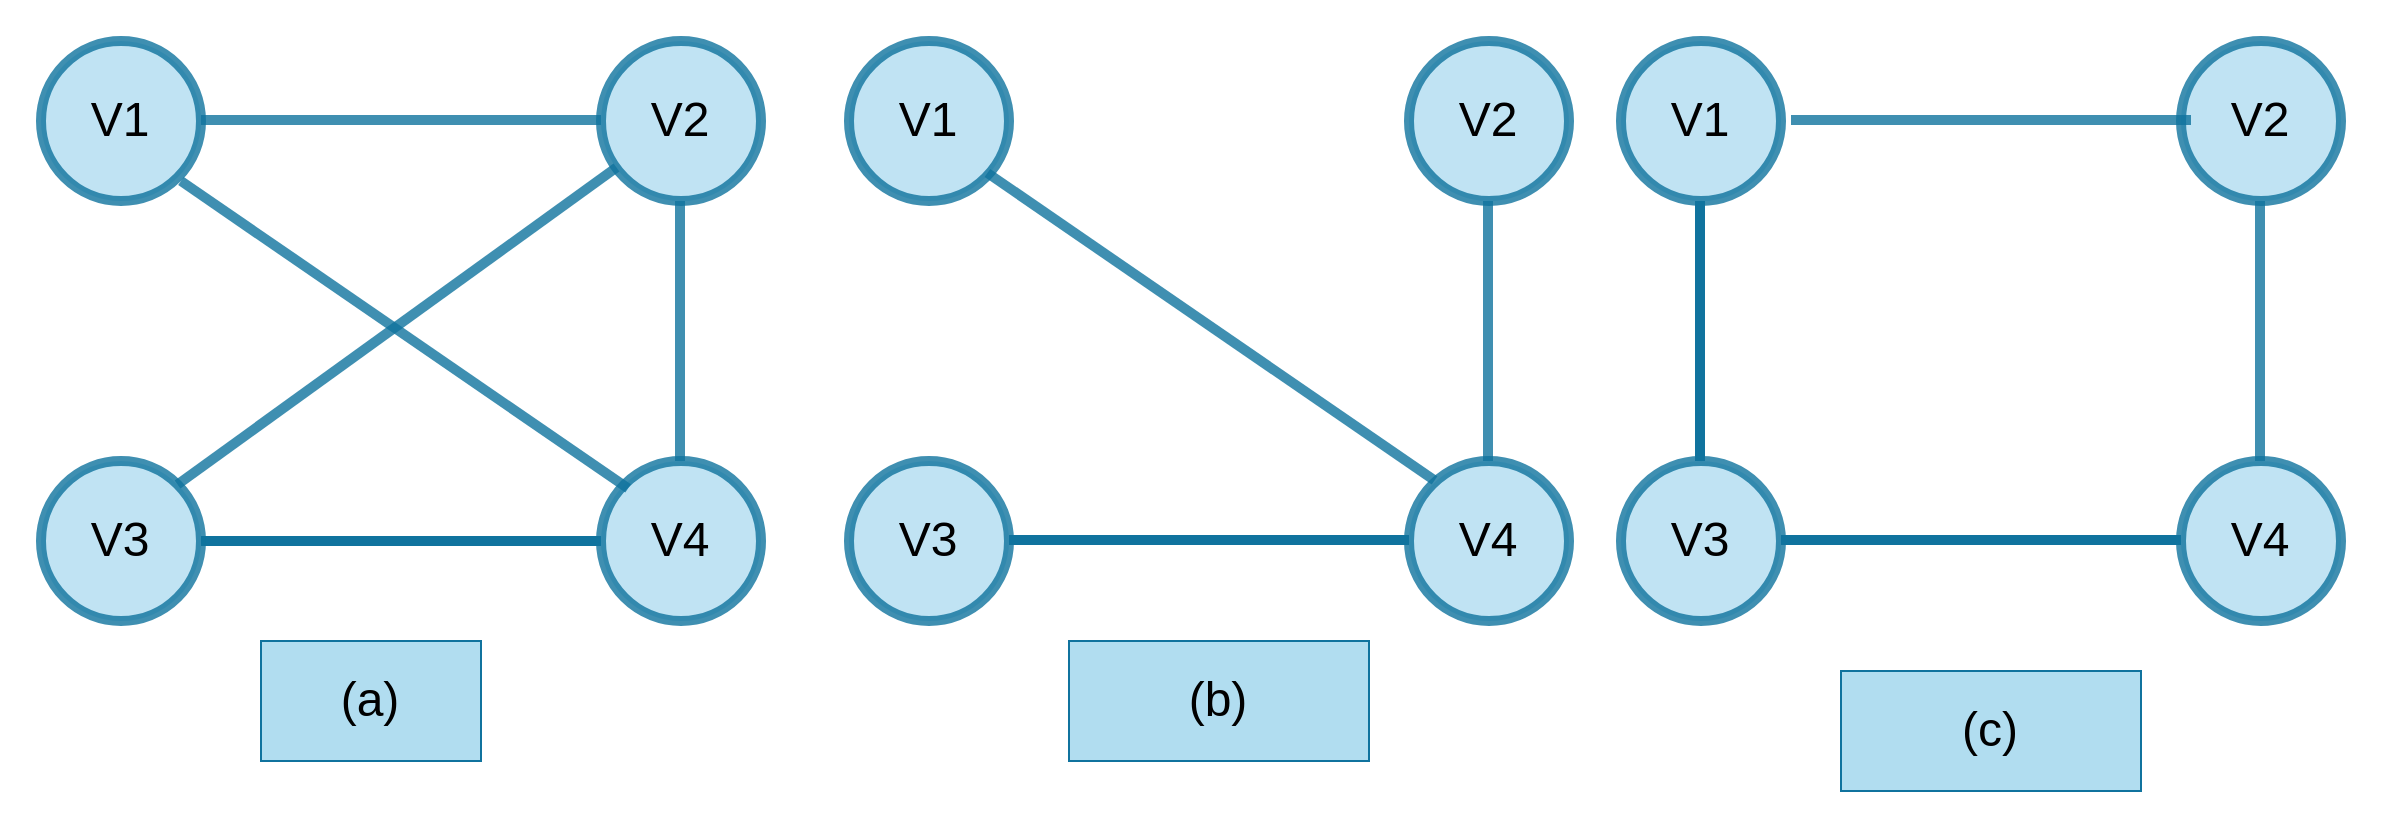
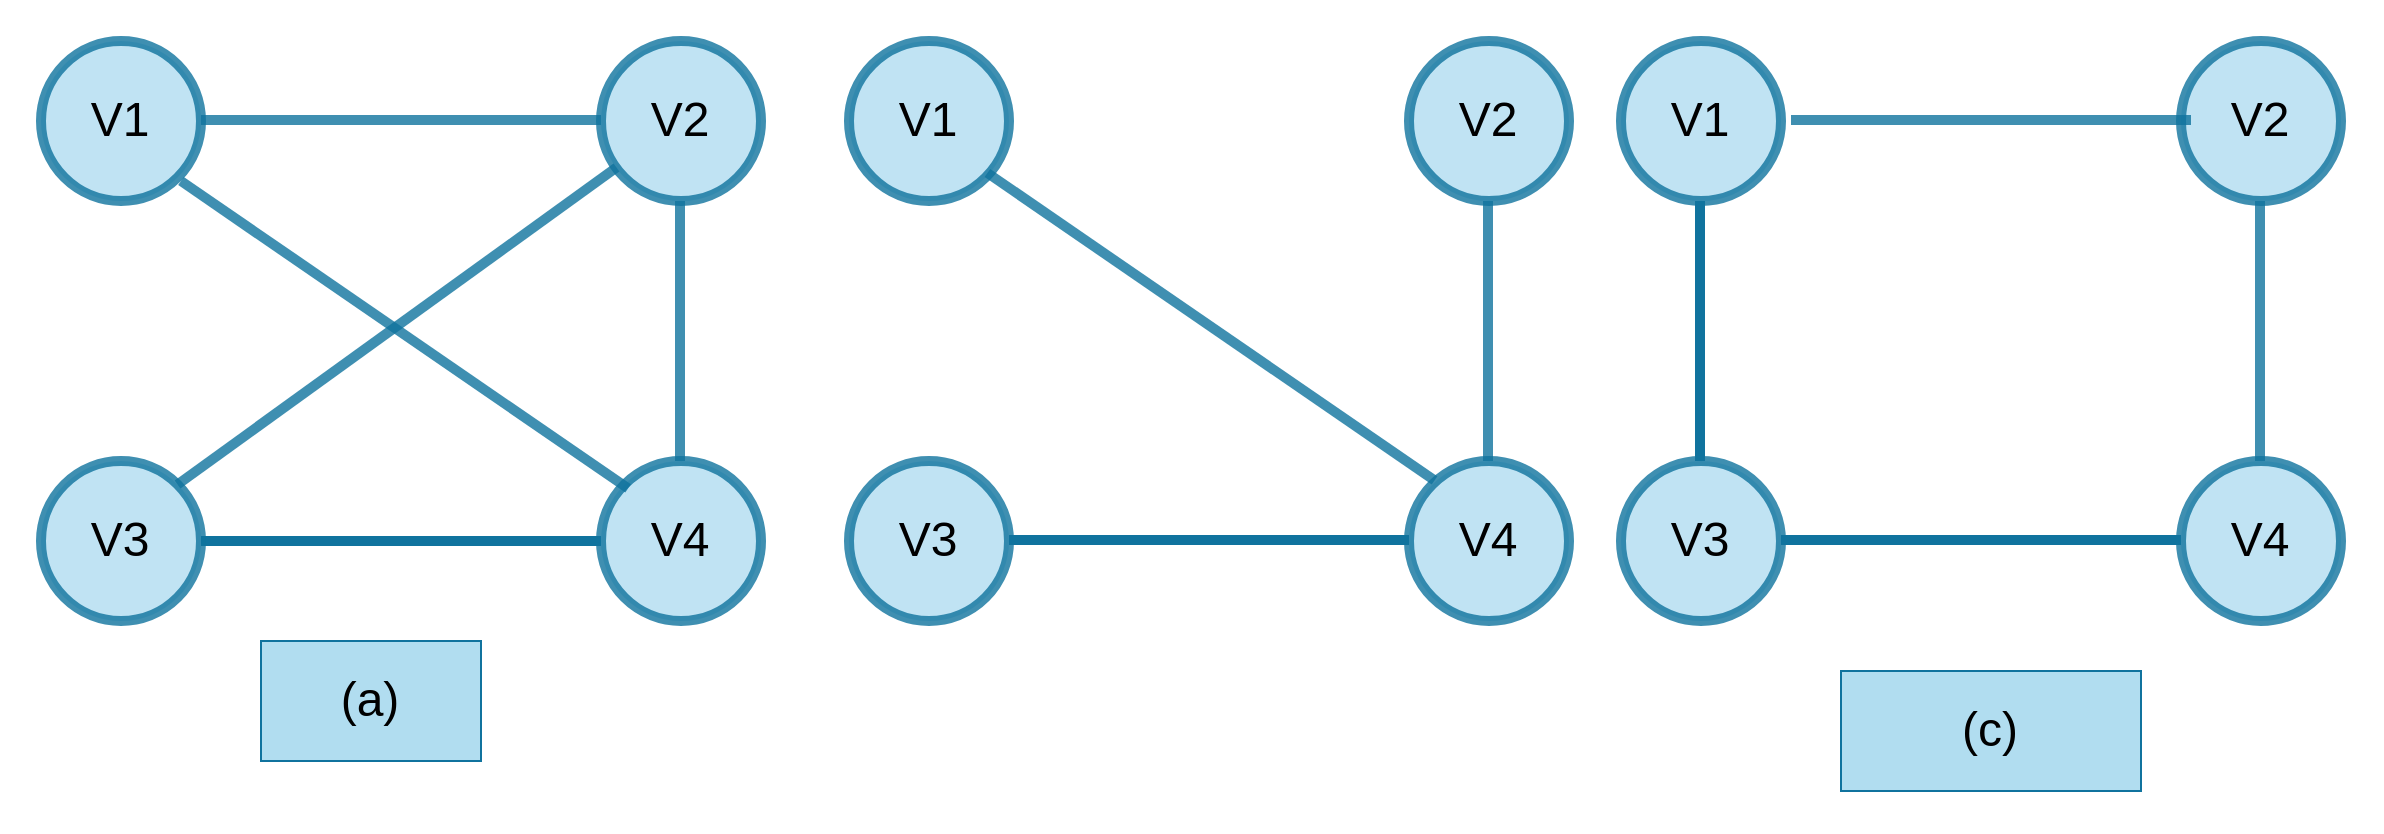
  <mxCell id="0" />
  <mxCell id="1" parent="0" />
  <mxCell id="2" value="&lt;font style=&quot;font-size: 24px;&quot;&gt;V1&lt;/font&gt;" style="ellipse;whiteSpace=wrap;html=1;aspect=fixed;strokeWidth=5;strokeColor=#10739e;shadow=0;opacity=80;snapToPoint=1;fixDash=0;metaEdit=0;backgroundOutline=0;fillColor=#b1ddf0;" vertex="1" parent="1"><mxGeometry x="20" y="20" width="80" height="80" as="geometry" /></mxCell>
  <mxCell id="3" value="&lt;font style=&quot;font-size: 24px;&quot;&gt;V4&lt;/font&gt;" style="ellipse;whiteSpace=wrap;html=1;aspect=fixed;strokeWidth=5;strokeColor=#10739e;shadow=0;opacity=80;snapToPoint=1;fixDash=0;metaEdit=0;backgroundOutline=0;fillColor=#b1ddf0;fontSize=24;" vertex="1" parent="1"><mxGeometry x="300" y="230" width="80" height="80" as="geometry" /></mxCell>
  <mxCell id="4" style="edgeStyle=orthogonalEdgeStyle;rounded=0;orthogonalLoop=1;jettySize=auto;html=1;exitX=1;exitY=0.5;exitDx=0;exitDy=0;entryX=0;entryY=0.5;entryDx=0;entryDy=0;strokeWidth=5;endArrow=none;endFill=0;fillColor=#b1ddf0;strokeColor=#10739e;startArrow=none;startFill=0;fontSize=24;" edge="1" parent="1" source="5" target="3"><mxGeometry relative="1" as="geometry" /></mxCell>
  <mxCell id="5" value="&lt;font style=&quot;font-size: 24px;&quot;&gt;V3&lt;/font&gt;" style="ellipse;whiteSpace=wrap;html=1;aspect=fixed;strokeWidth=5;strokeColor=#10739e;shadow=0;opacity=80;snapToPoint=1;fixDash=0;metaEdit=0;backgroundOutline=0;fillColor=#b1ddf0;" vertex="1" parent="1"><mxGeometry x="20" y="230" width="80" height="80" as="geometry" /></mxCell>
  <mxCell id="6" value="&lt;font style=&quot;font-size: 24px;&quot;&gt;V2&lt;/font&gt;" style="ellipse;whiteSpace=wrap;html=1;aspect=fixed;strokeWidth=5;strokeColor=#10739e;shadow=0;opacity=80;snapToPoint=1;fixDash=0;metaEdit=0;backgroundOutline=0;fillColor=#b1ddf0;fontSize=24;" vertex="1" parent="1"><mxGeometry x="300" y="20" width="80" height="80" as="geometry" /></mxCell>
  <mxCell id="7" value="" style="endArrow=none;html=1;rounded=0;exitX=1;exitY=0.5;exitDx=0;exitDy=0;entryX=0;entryY=0.5;entryDx=0;entryDy=0;strokeWidth=5;strokeColor=#10739e;shadow=0;opacity=80;snapToPoint=1;fixDash=0;metaEdit=0;backgroundOutline=0;endFill=0;startArrow=none;startFill=0;fillColor=#b1ddf0;fontSize=24;" edge="1" parent="1"><mxGeometry width="50" height="50" relative="1" as="geometry"><mxPoint x="100" y="59.5" as="sourcePoint" /><mxPoint x="300" y="59.5" as="targetPoint" /><Array as="points"><mxPoint x="160" y="59.5" /></Array></mxGeometry></mxCell>
  <mxCell id="8" value="" style="endArrow=none;html=1;rounded=0;entryX=0;entryY=1;entryDx=0;entryDy=0;strokeWidth=5;strokeColor=#10739e;shadow=0;opacity=80;snapToPoint=1;fixDash=0;metaEdit=0;backgroundOutline=0;endFill=0;fillColor=#b1ddf0;startArrow=none;startFill=0;fontSize=24;exitX=1;exitY=0;exitDx=0;exitDy=0;" edge="1" parent="1" source="5"><mxGeometry width="50" height="50" relative="1" as="geometry"><mxPoint x="84.5" y="237" as="sourcePoint" /><mxPoint x="307.716" y="83.284" as="targetPoint" /></mxGeometry></mxCell>
  <mxCell id="9" value="" style="endArrow=none;html=1;rounded=0;exitX=1;exitY=1;exitDx=0;exitDy=0;strokeWidth=5;strokeColor=#10739e;shadow=0;opacity=80;snapToPoint=1;fixDash=0;metaEdit=0;backgroundOutline=0;endFill=0;fillColor=#b1ddf0;startArrow=none;startFill=0;fontSize=24;" edge="1" parent="1"><mxGeometry width="50" height="50" relative="1" as="geometry"><mxPoint x="90.004" y="90.004" as="sourcePoint" /><mxPoint x="313.553" y="243.72" as="targetPoint" /></mxGeometry></mxCell>
  <mxCell id="10" value="" style="endArrow=none;html=1;rounded=0;exitX=0.5;exitY=1;exitDx=0;exitDy=0;strokeWidth=5;strokeColor=#10739e;shadow=0;opacity=80;snapToPoint=1;fixDash=0;metaEdit=0;backgroundOutline=0;endFill=0;startArrow=none;startFill=0;fillColor=#b1ddf0;fontSize=24;" edge="1" parent="1"><mxGeometry width="50" height="50" relative="1" as="geometry"><mxPoint x="339.5" y="100" as="sourcePoint" /><mxPoint x="339.5" y="230" as="targetPoint" /></mxGeometry></mxCell>
  <mxCell id="11" value="&lt;font style=&quot;font-size: 24px;&quot;&gt;(a)&lt;/font&gt;" style="rounded=0;whiteSpace=wrap;html=1;fillColor=#b1ddf0;strokeColor=#10739e;fontSize=24;" vertex="1" parent="1"><mxGeometry x="130" y="320" width="110" height="60" as="geometry" /></mxCell>
  <mxCell id="12" value="&lt;font style=&quot;font-size: 24px;&quot;&gt;V1&lt;/font&gt;" style="ellipse;whiteSpace=wrap;html=1;aspect=fixed;strokeWidth=5;strokeColor=#10739e;shadow=0;opacity=80;snapToPoint=1;fixDash=0;metaEdit=0;backgroundOutline=0;fillColor=#b1ddf0;fontSize=24;" vertex="1" parent="1"><mxGeometry x="424" y="20" width="80" height="80" as="geometry" /></mxCell>
  <mxCell id="13" value="&lt;font style=&quot;font-size: 24px;&quot;&gt;V4&lt;/font&gt;" style="ellipse;whiteSpace=wrap;html=1;aspect=fixed;strokeWidth=5;strokeColor=#10739e;shadow=0;opacity=80;snapToPoint=1;fixDash=0;metaEdit=0;backgroundOutline=0;fillColor=#b1ddf0;fontSize=24;" vertex="1" parent="1"><mxGeometry x="704" y="230" width="80" height="80" as="geometry" /></mxCell>
  <mxCell id="14" value="&lt;font style=&quot;font-size: 24px;&quot;&gt;V3&lt;/font&gt;" style="ellipse;whiteSpace=wrap;html=1;aspect=fixed;strokeWidth=5;strokeColor=#10739e;shadow=0;opacity=80;snapToPoint=1;fixDash=0;metaEdit=0;backgroundOutline=0;fillColor=#b1ddf0;fontSize=24;" vertex="1" parent="1"><mxGeometry x="424" y="230" width="80" height="80" as="geometry" /></mxCell>
  <mxCell id="15" value="&lt;font style=&quot;font-size: 24px;&quot;&gt;V2&lt;/font&gt;" style="ellipse;whiteSpace=wrap;html=1;aspect=fixed;strokeWidth=5;strokeColor=#10739e;shadow=0;opacity=80;snapToPoint=1;fixDash=0;metaEdit=0;backgroundOutline=0;fillColor=#b1ddf0;fontSize=24;" vertex="1" parent="1"><mxGeometry x="704" y="20" width="80" height="80" as="geometry" /></mxCell>
- <mxCell id="16" value="&lt;font style=&quot;font-size: 24px;&quot;&gt;(b)&lt;/font&gt;" style="rounded=0;whiteSpace=wrap;html=1;fillColor=#b1ddf0;strokeColor=#10739e;fontSize=24;" vertex="1" parent="1"><mxGeometry x="534" y="320" width="150" height="60" as="geometry" /></mxCell>
  <mxCell id="17" value="&lt;font style=&quot;font-size: 24px;&quot;&gt;V1&lt;/font&gt;" style="ellipse;whiteSpace=wrap;html=1;aspect=fixed;strokeWidth=5;strokeColor=#10739e;shadow=0;opacity=80;snapToPoint=1;fixDash=0;metaEdit=0;backgroundOutline=0;fillColor=#b1ddf0;fontSize=24;" vertex="1" parent="1"><mxGeometry x="810" y="20" width="80" height="80" as="geometry" /></mxCell>
  <mxCell id="18" value="&lt;font style=&quot;font-size: 24px;&quot;&gt;V4&lt;/font&gt;" style="ellipse;whiteSpace=wrap;html=1;aspect=fixed;strokeWidth=5;strokeColor=#10739e;shadow=0;opacity=80;snapToPoint=1;fixDash=0;metaEdit=0;backgroundOutline=0;fillColor=#b1ddf0;fontSize=24;" vertex="1" parent="1"><mxGeometry x="1090" y="230" width="80" height="80" as="geometry" /></mxCell>
  <mxCell id="19" value="&lt;font style=&quot;font-size: 24px;&quot;&gt;V3&lt;/font&gt;" style="ellipse;whiteSpace=wrap;html=1;aspect=fixed;strokeWidth=5;strokeColor=#10739e;shadow=0;opacity=80;snapToPoint=1;fixDash=0;metaEdit=0;backgroundOutline=0;fillColor=#b1ddf0;fontSize=24;" vertex="1" parent="1"><mxGeometry x="810" y="230" width="80" height="80" as="geometry" /></mxCell>
  <mxCell id="20" value="&lt;font style=&quot;font-size: 24px;&quot;&gt;V2&lt;/font&gt;" style="ellipse;whiteSpace=wrap;html=1;aspect=fixed;strokeWidth=5;strokeColor=#10739e;shadow=0;opacity=80;snapToPoint=1;fixDash=0;metaEdit=0;backgroundOutline=0;fillColor=#b1ddf0;fontSize=24;" vertex="1" parent="1"><mxGeometry x="1090" y="20" width="80" height="80" as="geometry" /></mxCell>
  <mxCell id="21" value="&lt;font style=&quot;font-size: 24px;&quot;&gt;(c)&lt;/font&gt;" style="rounded=0;whiteSpace=wrap;html=1;fillColor=#b1ddf0;strokeColor=#10739e;fontSize=24;" vertex="1" parent="1"><mxGeometry x="920" y="335" width="150" height="60" as="geometry" /></mxCell>
  <mxCell id="22" value="" style="endArrow=none;html=1;rounded=0;exitX=1;exitY=0.5;exitDx=0;exitDy=0;entryX=0;entryY=0.5;entryDx=0;entryDy=0;strokeWidth=5;strokeColor=#10739e;shadow=0;opacity=80;snapToPoint=1;fixDash=0;metaEdit=0;backgroundOutline=0;endFill=0;startArrow=none;startFill=0;fillColor=#b1ddf0;fontSize=24;" edge="1" parent="1"><mxGeometry width="50" height="50" relative="1" as="geometry"><mxPoint x="895" y="59.5" as="sourcePoint" /><mxPoint x="1095" y="59.5" as="targetPoint" /><Array as="points"><mxPoint x="955" y="59.5" /></Array></mxGeometry></mxCell>
  <mxCell id="23" value="" style="endArrow=none;html=1;rounded=0;exitX=0.5;exitY=1;exitDx=0;exitDy=0;strokeWidth=5;strokeColor=#10739e;shadow=0;opacity=80;snapToPoint=1;fixDash=0;metaEdit=0;backgroundOutline=0;endFill=0;startArrow=none;startFill=0;fillColor=#b1ddf0;fontSize=24;" edge="1" parent="1"><mxGeometry width="50" height="50" relative="1" as="geometry"><mxPoint x="743.5" y="100" as="sourcePoint" /><mxPoint x="743.5" y="230" as="targetPoint" /></mxGeometry></mxCell>
  <mxCell id="24" value="" style="endArrow=none;html=1;rounded=0;exitX=0.5;exitY=1;exitDx=0;exitDy=0;strokeWidth=5;strokeColor=#10739e;shadow=0;opacity=80;snapToPoint=1;fixDash=0;metaEdit=0;backgroundOutline=0;endFill=0;startArrow=none;startFill=0;fillColor=#b1ddf0;fontSize=24;" edge="1" parent="1"><mxGeometry width="50" height="50" relative="1" as="geometry"><mxPoint x="1129.5" y="100" as="sourcePoint" /><mxPoint x="1129.5" y="230" as="targetPoint" /></mxGeometry></mxCell>
  <mxCell id="25" style="edgeStyle=orthogonalEdgeStyle;rounded=0;orthogonalLoop=1;jettySize=auto;html=1;exitX=1;exitY=0.5;exitDx=0;exitDy=0;entryX=0;entryY=0.5;entryDx=0;entryDy=0;strokeWidth=5;endArrow=none;endFill=0;fillColor=#b1ddf0;strokeColor=#10739e;startArrow=none;startFill=0;fontSize=24;" edge="1" parent="1"><mxGeometry relative="1" as="geometry"><mxPoint x="504" y="269.5" as="sourcePoint" /><mxPoint x="704" y="269.5" as="targetPoint" /></mxGeometry></mxCell>
  <mxCell id="26" style="edgeStyle=orthogonalEdgeStyle;rounded=0;orthogonalLoop=1;jettySize=auto;html=1;exitX=1;exitY=0.5;exitDx=0;exitDy=0;entryX=0;entryY=0.5;entryDx=0;entryDy=0;strokeWidth=5;endArrow=none;endFill=0;fillColor=#b1ddf0;strokeColor=#10739e;startArrow=none;startFill=0;fontSize=24;" edge="1" parent="1"><mxGeometry relative="1" as="geometry"><mxPoint x="890" y="269.5" as="sourcePoint" /><mxPoint x="1090" y="269.5" as="targetPoint" /></mxGeometry></mxCell>
  <mxCell id="27" style="edgeStyle=orthogonalEdgeStyle;rounded=0;orthogonalLoop=1;jettySize=auto;html=1;exitX=0.5;exitY=1;exitDx=0;exitDy=0;entryX=0.5;entryY=0;entryDx=0;entryDy=0;strokeWidth=5;endArrow=none;endFill=0;fillColor=#b1ddf0;strokeColor=#10739e;startArrow=none;startFill=0;fontSize=24;entryPerimeter=0;" edge="1" parent="1"><mxGeometry relative="1" as="geometry"><mxPoint x="849.5" y="100" as="sourcePoint" /><mxPoint x="849.5" y="230" as="targetPoint" /></mxGeometry></mxCell>
  <mxCell id="28" value="" style="endArrow=none;html=1;rounded=0;exitX=1;exitY=1;exitDx=0;exitDy=0;strokeWidth=5;strokeColor=#10739e;shadow=0;opacity=80;snapToPoint=1;fixDash=0;metaEdit=0;backgroundOutline=0;endFill=0;fillColor=#b1ddf0;startArrow=none;startFill=0;fontSize=24;" edge="1" parent="1"><mxGeometry width="50" height="50" relative="1" as="geometry"><mxPoint x="493.224" y="86.004" as="sourcePoint" /><mxPoint x="716.773" y="239.72" as="targetPoint" /></mxGeometry></mxCell>
